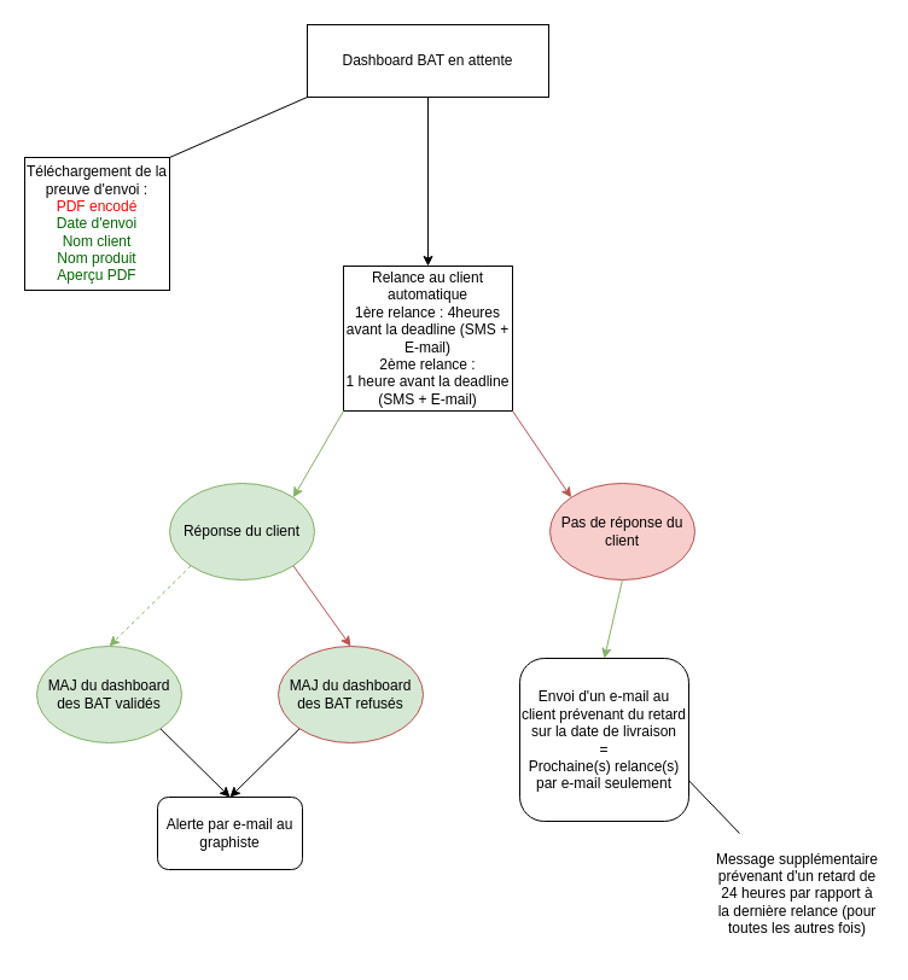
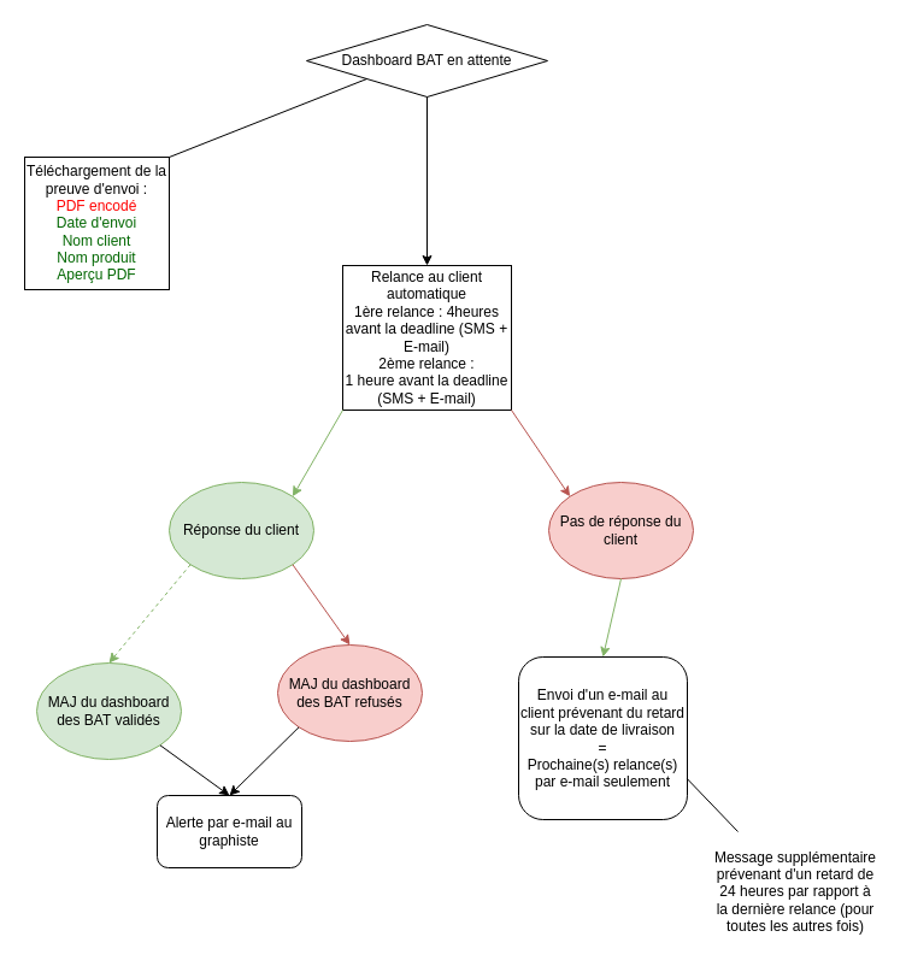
  <mxCell id="0" />
  <mxCell id="1" parent="0" />
- <mxCell id="2" value="Dashboard BAT en attente" style="rounded=0;whiteSpace=wrap;html=1;" parent="1" vertex="1"><mxGeometry x="254" y="20" width="200" height="60" as="geometry" /></mxCell>
+ <mxCell id="2" value="Dashboard BAT en attente" style="rhombus;whiteSpace=wrap;html=1;" parent="1" vertex="1"><mxGeometry x="254" y="20" width="200" height="60" as="geometry" /></mxCell>
  <mxCell id="3" value="Téléchargement de la preuve d'envoi :&lt;br&gt;&lt;font color=&quot;#ff0000&quot;&gt;PDF encodé&lt;br&gt;&lt;/font&gt;&lt;font color=&quot;#006600&quot;&gt;Date d'envoi&lt;br&gt;Nom client&lt;br&gt;Nom produit&lt;br&gt;Aperçu PDF&lt;/font&gt;" style="rounded=0;whiteSpace=wrap;html=1;" vertex="1" parent="1"><mxGeometry x="20" y="130" width="120" height="110" as="geometry" /></mxCell>
  <mxCell id="4" value="Relance au client automatique&lt;br&gt;1ère relance : 4heures avant la deadline (SMS + E-mail)&lt;br&gt;2ème relance :&lt;br&gt;1 heure avant la deadline (SMS + E-mail)" style="rounded=0;whiteSpace=wrap;html=1;" vertex="1" parent="1"><mxGeometry x="284" y="220" width="140" height="120" as="geometry" /></mxCell>
  <mxCell id="5" value="" style="endArrow=none;html=1;entryX=0;entryY=1;entryDx=0;entryDy=0;exitX=1;exitY=0;exitDx=0;exitDy=0;" edge="1" parent="1" source="3" target="2"><mxGeometry width="50" height="50" relative="1" as="geometry"><mxPoint x="330" y="430" as="sourcePoint" /><mxPoint x="380" y="380" as="targetPoint" /></mxGeometry></mxCell>
  <mxCell id="6" value="" style="endArrow=classic;html=1;exitX=0.5;exitY=1;exitDx=0;exitDy=0;entryX=0.5;entryY=0;entryDx=0;entryDy=0;" edge="1" parent="1" source="2" target="4"><mxGeometry width="50" height="50" relative="1" as="geometry"><mxPoint x="330" y="330" as="sourcePoint" /><mxPoint x="380" y="280" as="targetPoint" /></mxGeometry></mxCell>
  <mxCell id="7" value="Pas de réponse du client" style="ellipse;whiteSpace=wrap;html=1;fillColor=#f8cecc;strokeColor=#b85450;" vertex="1" parent="1"><mxGeometry x="455" y="400" width="120" height="80" as="geometry" /></mxCell>
  <mxCell id="8" value="Réponse du client" style="ellipse;whiteSpace=wrap;html=1;fillColor=#d5e8d4;strokeColor=#82b366;" vertex="1" parent="1"><mxGeometry x="140" y="400" width="120" height="80" as="geometry" /></mxCell>
  <mxCell id="9" value="" style="endArrow=classic;html=1;exitX=0;exitY=1;exitDx=0;exitDy=0;entryX=1;entryY=0;entryDx=0;entryDy=0;fillColor=#d5e8d4;strokeColor=#82b366;" edge="1" parent="1" source="4" target="8"><mxGeometry width="50" height="50" relative="1" as="geometry"><mxPoint x="330" y="330" as="sourcePoint" /><mxPoint x="380" y="280" as="targetPoint" /></mxGeometry></mxCell>
  <mxCell id="10" value="" style="endArrow=classic;html=1;exitX=1;exitY=1;exitDx=0;exitDy=0;entryX=0;entryY=0;entryDx=0;entryDy=0;fillColor=#f8cecc;strokeColor=#b85450;" edge="1" parent="1" source="4" target="7"><mxGeometry width="50" height="50" relative="1" as="geometry"><mxPoint x="330" y="330" as="sourcePoint" /><mxPoint x="380" y="280" as="targetPoint" /></mxGeometry></mxCell>
  <mxCell id="11" value="Envoi d'un e-mail au client prévenant du retard sur la date de livraison&lt;br&gt;=&lt;br&gt;Prochaine(s) relance(s) par e-mail seulement" style="rounded=1;whiteSpace=wrap;html=1;" vertex="1" parent="1"><mxGeometry x="430" y="545" width="140" height="135" as="geometry" /></mxCell>
  <mxCell id="12" value="" style="endArrow=classic;html=1;exitX=0.5;exitY=1;exitDx=0;exitDy=0;entryX=0.5;entryY=0;entryDx=0;entryDy=0;fillColor=#d5e8d4;strokeColor=#82b366;" edge="1" parent="1" source="7" target="11"><mxGeometry width="50" height="50" relative="1" as="geometry"><mxPoint x="330" y="420" as="sourcePoint" /><mxPoint x="380" y="370" as="targetPoint" /></mxGeometry></mxCell>
  <mxCell id="13" value="Message supplémentaire prévenant d'un retard de 24 heures par rapport à la dernière relance (pour toutes les autres fois)" style="text;html=1;strokeColor=none;fillColor=none;align=center;verticalAlign=middle;whiteSpace=wrap;rounded=0;" vertex="1" parent="1"><mxGeometry x="590" y="690" width="140" height="100" as="geometry" /></mxCell>
  <mxCell id="14" value="" style="endArrow=none;html=1;exitX=1;exitY=0.75;exitDx=0;exitDy=0;" edge="1" parent="1" source="11" target="13"><mxGeometry width="50" height="50" relative="1" as="geometry"><mxPoint x="330" y="560" as="sourcePoint" /><mxPoint x="380" y="510" as="targetPoint" /></mxGeometry></mxCell>
- <mxCell id="15" value="MAJ du dashboard des BAT refusés" style="ellipse;whiteSpace=wrap;html=1;fillColor=#d5e8d4;strokeColor=#b85450;" vertex="1" parent="1"><mxGeometry x="230" y="535" width="120" height="80" as="geometry" /></mxCell>
- <mxCell id="16" value="MAJ du dashboard des BAT validés" style="ellipse;whiteSpace=wrap;html=1;fillColor=#d5e8d4;strokeColor=#82b366;" vertex="1" parent="1"><mxGeometry x="30" y="535" width="120" height="80" as="geometry" /></mxCell>
+ <mxCell id="15" value="MAJ du dashboard des BAT refusés" style="ellipse;whiteSpace=wrap;html=1;fillColor=#f8cecc;strokeColor=#b85450;" vertex="1" parent="1"><mxGeometry x="230" y="535" width="120" height="80" as="geometry" /></mxCell>
+ <mxCell id="16" value="MAJ du dashboard des BAT validés" style="ellipse;whiteSpace=wrap;html=1;fillColor=#d5e8d4;strokeColor=#82b366;" vertex="1" parent="1"><mxGeometry x="30" y="550" width="120" height="80" as="geometry" /></mxCell>
  <mxCell id="17" value="" style="endArrow=classic;html=1;exitX=0;exitY=1;exitDx=0;exitDy=0;entryX=0.5;entryY=0;entryDx=0;entryDy=0;fillColor=#d5e8d4;strokeColor=#82b366;dashed=1;" edge="1" parent="1" source="8" target="16"><mxGeometry width="50" height="50" relative="1" as="geometry"><mxPoint x="294" y="350" as="sourcePoint" /><mxPoint x="252.426" y="421.716" as="targetPoint" /></mxGeometry></mxCell>
  <mxCell id="18" value="" style="endArrow=classic;html=1;exitX=1;exitY=1;exitDx=0;exitDy=0;entryX=0.5;entryY=0;entryDx=0;entryDy=0;fillColor=#f8cecc;strokeColor=#b85450;" edge="1" parent="1" source="8" target="15"><mxGeometry width="50" height="50" relative="1" as="geometry"><mxPoint x="330" y="560" as="sourcePoint" /><mxPoint x="380" y="510" as="targetPoint" /></mxGeometry></mxCell>
  <mxCell id="19" value="Alerte par e-mail au graphiste" style="rounded=1;whiteSpace=wrap;html=1;" vertex="1" parent="1"><mxGeometry x="130" y="660" width="120" height="60" as="geometry" /></mxCell>
  <mxCell id="20" value="" style="endArrow=classic;html=1;exitX=1;exitY=1;exitDx=0;exitDy=0;entryX=0.5;entryY=0;entryDx=0;entryDy=0;" edge="1" parent="1" source="16" target="19"><mxGeometry width="50" height="50" relative="1" as="geometry"><mxPoint x="330" y="540" as="sourcePoint" /><mxPoint x="380" y="490" as="targetPoint" /></mxGeometry></mxCell>
  <mxCell id="21" value="" style="endArrow=classic;html=1;exitX=0;exitY=1;exitDx=0;exitDy=0;" edge="1" parent="1" source="15"><mxGeometry width="50" height="50" relative="1" as="geometry"><mxPoint x="142.426" y="613.284" as="sourcePoint" /><mxPoint x="190" y="660" as="targetPoint" /></mxGeometry></mxCell>
